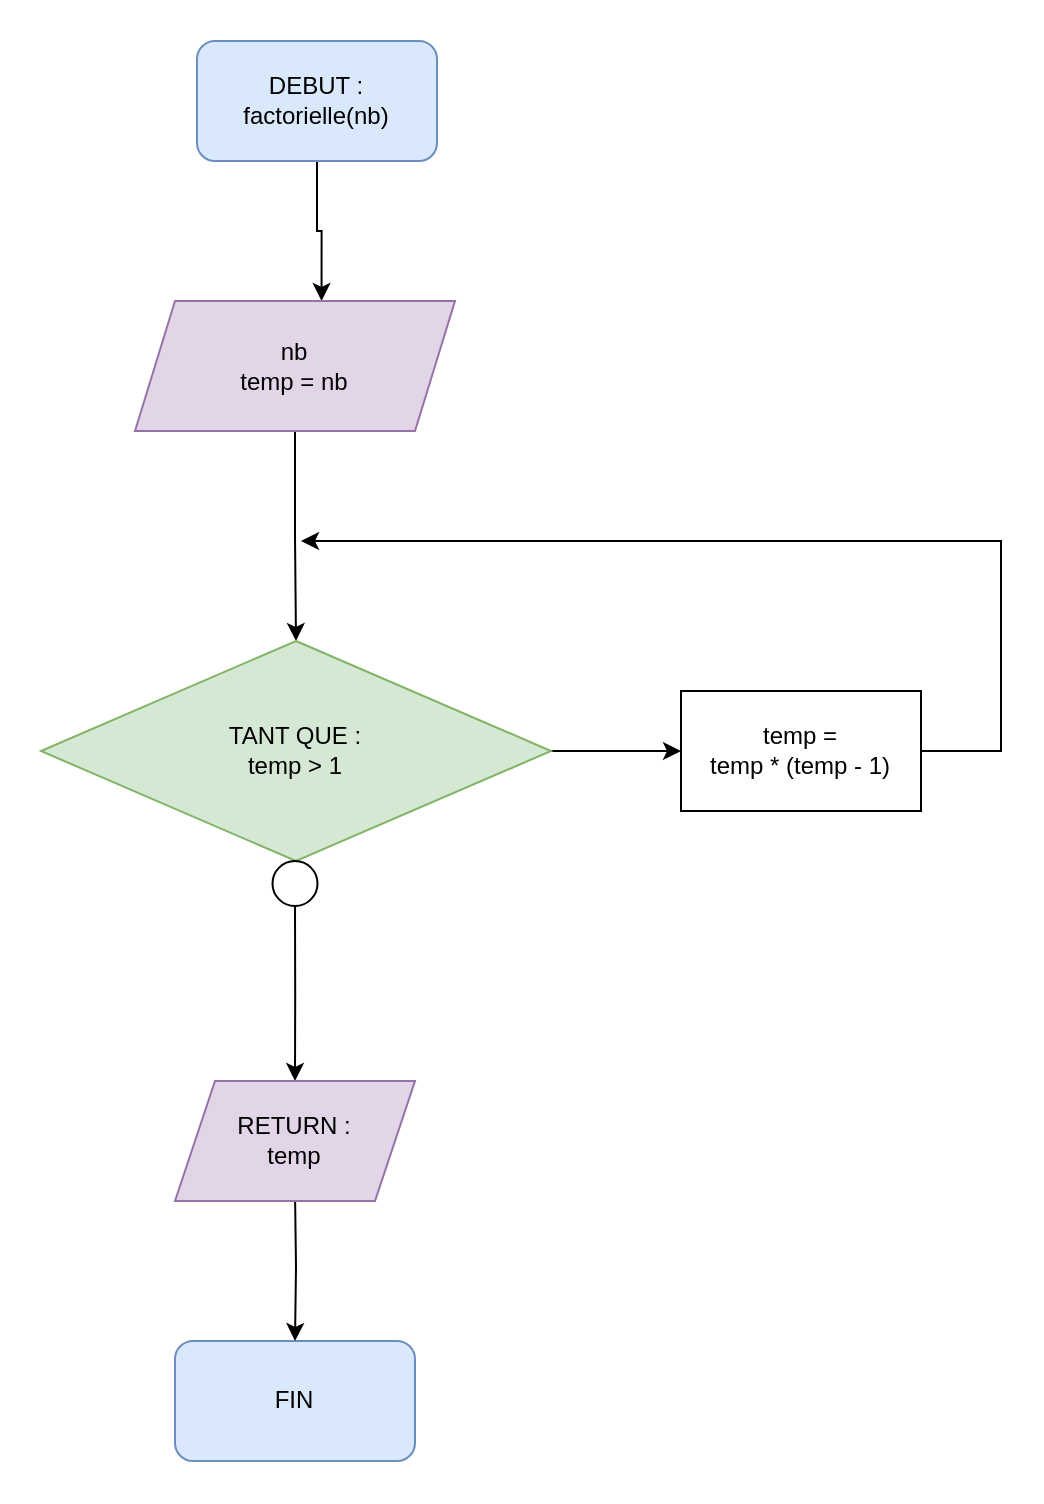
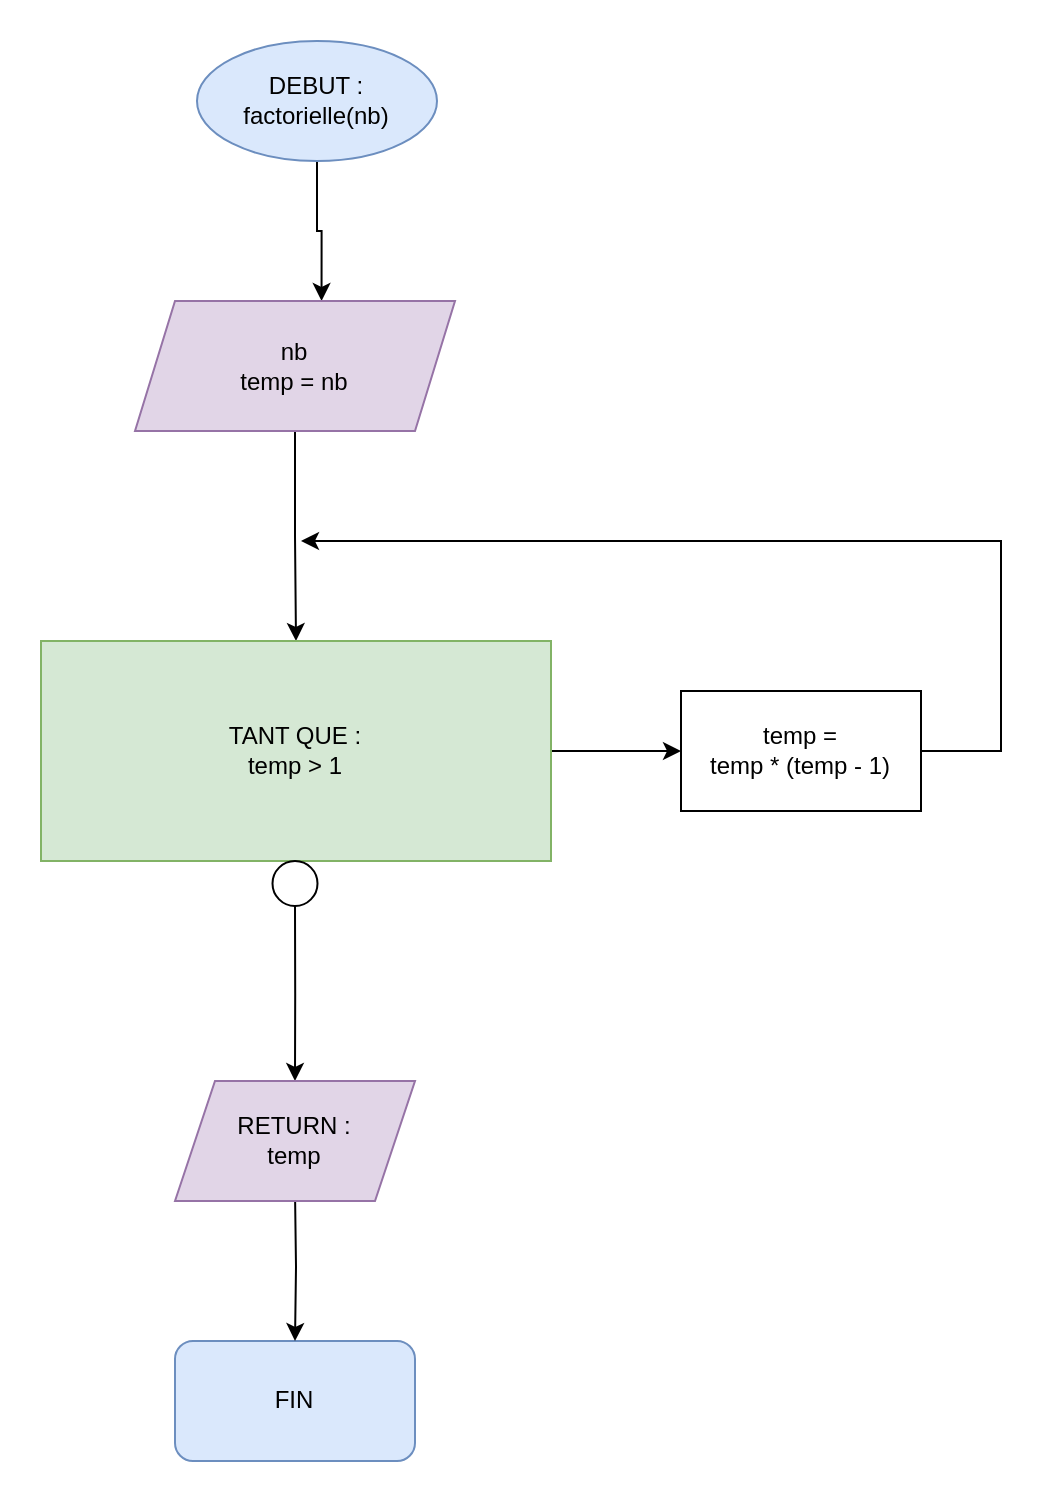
  <mxCell id="0" />
  <mxCell id="1" parent="0" />
  <mxCell id="2" style="edgeStyle=orthogonalEdgeStyle;rounded=0;orthogonalLoop=1;jettySize=auto;html=1;entryX=0.583;entryY=0;entryDx=0;entryDy=0;entryPerimeter=0;" parent="1" source="3" target="11" edge="1"><mxGeometry relative="1" as="geometry"><mxPoint x="162.5" y="132.5" as="targetPoint" /></mxGeometry></mxCell>
- <mxCell id="3" value="DEBUT :&lt;br&gt;factorielle(nb)" style="rounded=1;whiteSpace=wrap;html=1;fillColor=#dae8fc;strokeColor=#6c8ebf;" parent="1" vertex="1"><mxGeometry x="98" y="20" width="120" height="60" as="geometry" /></mxCell>
+ <mxCell id="3" value="DEBUT :&lt;br&gt;factorielle(nb)" style="ellipse;whiteSpace=wrap;html=1;fillColor=#dae8fc;strokeColor=#6c8ebf;" parent="1" vertex="1"><mxGeometry x="98" y="20" width="120" height="60" as="geometry" /></mxCell>
  <mxCell id="4" style="edgeStyle=orthogonalEdgeStyle;rounded=0;orthogonalLoop=1;jettySize=auto;html=1;entryX=0.5;entryY=0;entryDx=0;entryDy=0;exitX=0.5;exitY=1;exitDx=0;exitDy=0;" edge="1" parent="1" source="11" target="7"><mxGeometry relative="1" as="geometry"><mxPoint x="140" y="210" as="sourcePoint" /></mxGeometry></mxCell>
  <mxCell id="5" value="FIN" style="rounded=1;whiteSpace=wrap;html=1;fillColor=#dae8fc;strokeColor=#6c8ebf;" vertex="1" parent="1"><mxGeometry x="87" y="670" width="120" height="60" as="geometry" /></mxCell>
  <mxCell id="6" style="edgeStyle=orthogonalEdgeStyle;rounded=0;orthogonalLoop=1;jettySize=auto;html=1;entryX=0;entryY=0.5;entryDx=0;entryDy=0;" edge="1" parent="1" source="7" target="13"><mxGeometry relative="1" as="geometry"><mxPoint x="310" y="375" as="targetPoint" /></mxGeometry></mxCell>
- <mxCell id="7" value="TANT QUE : &lt;br&gt;temp &amp;gt; 1" style="rhombus;whiteSpace=wrap;html=1;fillColor=#d5e8d4;strokeColor=#82b366;" vertex="1" parent="1"><mxGeometry x="20" y="320" width="255" height="110" as="geometry" /></mxCell>
+ <mxCell id="7" value="TANT QUE : &lt;br&gt;temp &amp;gt; 1" style="whiteSpace=wrap;html=1;fillColor=#d5e8d4;strokeColor=#82b366;rounded=0;" vertex="1" parent="1"><mxGeometry x="20" y="320" width="255" height="110" as="geometry" /></mxCell>
  <mxCell id="8" style="edgeStyle=orthogonalEdgeStyle;rounded=0;orthogonalLoop=1;jettySize=auto;html=1;entryX=0.5;entryY=0;entryDx=0;entryDy=0;" edge="1" parent="1" source="9" target="14"><mxGeometry relative="1" as="geometry" /></mxCell>
  <mxCell id="9" value="" style="ellipse;whiteSpace=wrap;html=1;aspect=fixed;" vertex="1" parent="1"><mxGeometry x="135.75" y="430" width="22.5" height="22.5" as="geometry" /></mxCell>
  <mxCell id="10" style="edgeStyle=orthogonalEdgeStyle;rounded=0;orthogonalLoop=1;jettySize=auto;html=1;" edge="1" parent="1" target="5"><mxGeometry relative="1" as="geometry"><mxPoint x="147" y="595" as="sourcePoint" /></mxGeometry></mxCell>
  <mxCell id="11" value="nb&lt;br&gt;temp = nb" style="shape=parallelogram;perimeter=parallelogramPerimeter;whiteSpace=wrap;html=1;fixedSize=1;fillColor=#e1d5e7;strokeColor=#9673a6;" vertex="1" parent="1"><mxGeometry x="67" width="160" height="65" as="geometry" y="150" /></mxCell>
  <mxCell id="12" style="edgeStyle=orthogonalEdgeStyle;rounded=0;orthogonalLoop=1;jettySize=auto;html=1;" edge="1" parent="1" source="13"><mxGeometry relative="1" as="geometry"><mxPoint x="150" y="270" as="targetPoint" /><Array as="points"><mxPoint x="500" y="375" /><mxPoint x="500" y="270" /></Array></mxGeometry></mxCell>
  <mxCell id="13" value="temp = &lt;br&gt;temp * (temp - 1)" style="rounded=0;whiteSpace=wrap;html=1;" vertex="1" parent="1"><mxGeometry x="340" y="345" width="120" height="60" as="geometry" /></mxCell>
  <mxCell id="14" value="RETURN :&lt;br&gt;temp" style="shape=parallelogram;perimeter=parallelogramPerimeter;whiteSpace=wrap;html=1;fixedSize=1;fillColor=#e1d5e7;strokeColor=#9673a6;" vertex="1" parent="1"><mxGeometry x="87" y="540" width="120" height="60" as="geometry" /></mxCell>
